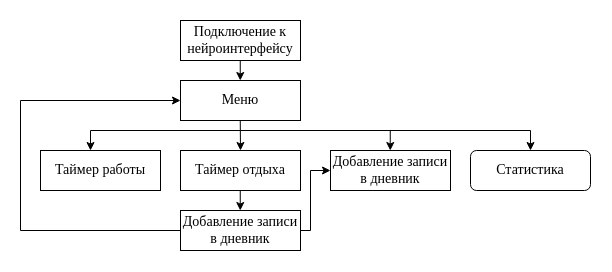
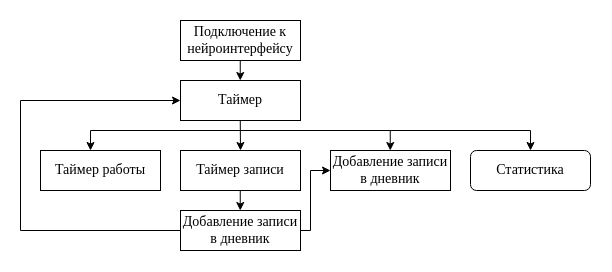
  <mxCell id="0" />
  <mxCell id="1" parent="0" />
  <mxCell id="2" value="&lt;font style=&quot;font-size: 14px;&quot;&gt;Подключение к нейроинтерфейсу&lt;/font&gt;" style="rounded=0;whiteSpace=wrap;html=1;fontFamily=Times New Roman;fontSize=14;" parent="1" vertex="1"><mxGeometry x="180" y="20" width="120" height="40" as="geometry" /></mxCell>
- <mxCell id="3" value="&lt;font style=&quot;font-size: 14px;&quot;&gt;Меню&lt;/font&gt;" style="rounded=0;whiteSpace=wrap;html=1;fontFamily=Times New Roman;fontSize=14;" parent="1" vertex="1"><mxGeometry x="180" y="80" width="120" height="40" as="geometry" /></mxCell>
+ <mxCell id="3" value="&lt;font style=&quot;font-size: 14px;&quot;&gt;Таймер&lt;/font&gt;" style="rounded=0;whiteSpace=wrap;html=1;fontFamily=Times New Roman;fontSize=14;" parent="1" vertex="1"><mxGeometry x="180" y="80" width="120" height="40" as="geometry" /></mxCell>
  <mxCell id="4" value="&lt;font style=&quot;font-size: 14px;&quot;&gt;&lt;span style=&quot;font-size: 14px;&quot;&gt;Таймер работы&lt;/span&gt;&lt;/font&gt;" style="rounded=0;whiteSpace=wrap;html=1;fontFamily=Times New Roman;fontSize=14;" parent="1" vertex="1"><mxGeometry x="40" y="150" width="120" height="40" as="geometry" /></mxCell>
- <mxCell id="5" value="&lt;font style=&quot;font-size: 14px;&quot;&gt;Таймер отдыха&lt;/font&gt;" style="rounded=0;whiteSpace=wrap;html=1;fontFamily=Times New Roman;fontSize=14;" parent="1" vertex="1"><mxGeometry x="180" y="150" width="120" height="40" as="geometry" /></mxCell>
+ <mxCell id="5" value="&lt;font style=&quot;font-size: 14px;&quot;&gt;Таймер записи&lt;/font&gt;" style="rounded=0;whiteSpace=wrap;html=1;fontFamily=Times New Roman;fontSize=14;" parent="1" vertex="1"><mxGeometry x="180" y="150" width="120" height="40" as="geometry" /></mxCell>
  <mxCell id="6" value="&lt;font style=&quot;font-size: 14px;&quot;&gt;Добавление записи в дневник&lt;/font&gt;" style="rounded=0;whiteSpace=wrap;html=1;fontFamily=Times New Roman;fontSize=14;" parent="1" vertex="1"><mxGeometry x="180" y="210" width="120" height="40" as="geometry" /></mxCell>
  <mxCell id="7" value="&lt;font style=&quot;font-size: 14px;&quot;&gt;Статистика&lt;/font&gt;" style="whiteSpace=wrap;html=1;fontFamily=Times New Roman;fontSize=14;rounded=1;" parent="1" vertex="1"><mxGeometry x="470" y="150" width="120" height="40" as="geometry" /></mxCell>
  <mxCell id="8" value="&lt;font style=&quot;font-size: 14px;&quot;&gt;Добавление записи в дневник&lt;/font&gt;" style="rounded=0;whiteSpace=wrap;html=1;fontFamily=Times New Roman;fontSize=14;" parent="1" vertex="1"><mxGeometry x="330" y="150" width="120" height="40" as="geometry" /></mxCell>
  <mxCell id="9" value="" style="endArrow=classic;html=1;fontFamily=Times New Roman;" parent="1" edge="1"><mxGeometry width="50" height="50" relative="1" as="geometry"><mxPoint x="239.76" y="190" as="sourcePoint" /><mxPoint x="239.76" y="210" as="targetPoint" /></mxGeometry></mxCell>
  <mxCell id="10" value="" style="endArrow=classic;html=1;entryX=0.5;entryY=0;entryDx=0;entryDy=0;fontFamily=Times New Roman;" parent="1" target="5" edge="1"><mxGeometry width="50" height="50" relative="1" as="geometry"><mxPoint x="239.76" y="120" as="sourcePoint" /><mxPoint x="239.76" y="140" as="targetPoint" /></mxGeometry></mxCell>
  <mxCell id="11" value="" style="endArrow=classic;html=1;fontFamily=Times New Roman;" parent="1" edge="1"><mxGeometry width="50" height="50" relative="1" as="geometry"><mxPoint x="239.76" y="60" as="sourcePoint" /><mxPoint x="239.76" y="80" as="targetPoint" /></mxGeometry></mxCell>
  <mxCell id="12" value="" style="endArrow=classic;html=1;fontFamily=Times New Roman;" parent="1" edge="1"><mxGeometry width="50" height="50" relative="1" as="geometry"><mxPoint x="389.76" y="130" as="sourcePoint" /><mxPoint x="389.76" y="150" as="targetPoint" /></mxGeometry></mxCell>
  <mxCell id="13" value="" style="endArrow=classic;html=1;rounded=0;fontFamily=Times New Roman;" parent="1" edge="1"><mxGeometry width="50" height="50" relative="1" as="geometry"><mxPoint x="240" y="130" as="sourcePoint" /><mxPoint x="90" y="150" as="targetPoint" /><Array as="points"><mxPoint x="90" y="130" /></Array></mxGeometry></mxCell>
  <mxCell id="14" value="" style="endArrow=classic;html=1;entryX=0.5;entryY=0;entryDx=0;entryDy=0;rounded=0;fontFamily=Times New Roman;" parent="1" target="7" edge="1"><mxGeometry width="50" height="50" relative="1" as="geometry"><mxPoint x="240" y="130" as="sourcePoint" /><mxPoint x="389.76" y="160" as="targetPoint" /><Array as="points"><mxPoint x="530" y="130" /></Array></mxGeometry></mxCell>
  <mxCell id="15" value="" style="endArrow=classic;html=1;entryX=0;entryY=0.5;entryDx=0;entryDy=0;rounded=0;fontFamily=Times New Roman;" parent="1" target="8" edge="1"><mxGeometry width="50" height="50" relative="1" as="geometry"><mxPoint x="300" y="230" as="sourcePoint" /><mxPoint x="380" y="140" as="targetPoint" /><Array as="points"><mxPoint x="310" y="230" /><mxPoint x="310" y="170" /></Array></mxGeometry></mxCell>
  <mxCell id="16" value="" style="endArrow=classic;html=1;rounded=0;exitX=0;exitY=0.5;exitDx=0;exitDy=0;fontFamily=Times New Roman;" parent="1" source="6" edge="1"><mxGeometry width="50" height="50" relative="1" as="geometry"><mxPoint x="320" y="170" as="sourcePoint" /><mxPoint x="180" y="100" as="targetPoint" /><Array as="points"><mxPoint x="20" y="230" /><mxPoint x="20" y="100" /></Array></mxGeometry></mxCell>
